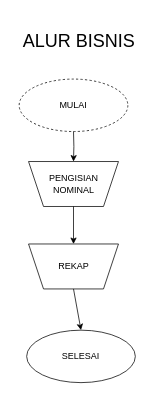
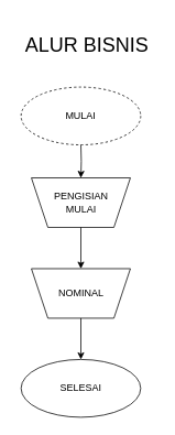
  <mxCell id="0" />
  <mxCell id="1" parent="0" />
  <mxCell id="2" value="&lt;font style=&quot;font-size: 24px;&quot;&gt;ALUR BISNIS&lt;/font&gt;" style="text;html=1;align=center;verticalAlign=middle;whiteSpace=wrap;rounded=0;" parent="1" vertex="1"><mxGeometry x="20" y="20" width="170" height="70" as="geometry" /></mxCell>
  <mxCell id="3" value="MULAI" style="ellipse;whiteSpace=wrap;html=1;dashed=1;" parent="1" vertex="1"><mxGeometry x="25" y="105" width="145" height="70" as="geometry" /></mxCell>
- <mxCell id="4" value="SELESAI" style="ellipse;whiteSpace=wrap;html=1;" parent="1" vertex="1"><mxGeometry x="35" y="440" width="145" height="70" as="geometry" /></mxCell>
+ <mxCell id="4" value="SELESAI" style="ellipse;whiteSpace=wrap;html=1;" parent="1" vertex="1"><mxGeometry x="25" y="435" width="145" height="70" as="geometry" /></mxCell>
  <mxCell id="5" value="" style="shape=trapezoid;perimeter=trapezoidPerimeter;whiteSpace=wrap;html=1;fixedSize=1;rotation=-180;" parent="1" vertex="1"><mxGeometry x="37.5" y="215" width="120" height="60" as="geometry" /></mxCell>
- <mxCell id="6" value="PENGISIAN NOMINAL" style="text;html=1;align=center;verticalAlign=middle;whiteSpace=wrap;rounded=0;" parent="1" vertex="1"><mxGeometry x="67.5" y="230" width="60" height="30" as="geometry" /></mxCell>
+ <mxCell id="6" value="PENGISIAN MULAI" style="text;html=1;align=center;verticalAlign=middle;whiteSpace=wrap;rounded=0;" parent="1" vertex="1"><mxGeometry x="67.5" y="230" width="60" height="30" as="geometry" /></mxCell>
  <mxCell id="7" value="" style="endArrow=classic;html=1;rounded=0;exitX=0.5;exitY=1;exitDx=0;exitDy=0;entryX=0.5;entryY=1;entryDx=0;entryDy=0;" parent="1" source="3" target="5" edge="1"><mxGeometry width="50" height="50" relative="1" as="geometry"><mxPoint x="270" y="185" as="sourcePoint" /><mxPoint x="150" y="195" as="targetPoint" /><Array as="points"><mxPoint x="98" y="195" /></Array></mxGeometry></mxCell>
  <mxCell id="8" value="" style="shape=trapezoid;perimeter=trapezoidPerimeter;whiteSpace=wrap;html=1;fixedSize=1;rotation=-180;" parent="1" vertex="1"><mxGeometry x="37.5" y="325" width="120" height="60" as="geometry" /></mxCell>
- <mxCell id="9" value="REKAP" style="text;html=1;align=center;verticalAlign=middle;whiteSpace=wrap;rounded=0;" parent="1" vertex="1"><mxGeometry x="67.5" y="340" width="60" height="30" as="geometry" /></mxCell>
+ <mxCell id="9" value="NOMINAL" style="text;html=1;align=center;verticalAlign=middle;whiteSpace=wrap;rounded=0;" parent="1" vertex="1"><mxGeometry x="67.5" y="340" width="60" height="30" as="geometry" /></mxCell>
  <mxCell id="10" value="" style="endArrow=classic;html=1;rounded=0;exitX=0.5;exitY=0;exitDx=0;exitDy=0;entryX=0.5;entryY=1;entryDx=0;entryDy=0;" parent="1" source="5" target="8" edge="1"><mxGeometry width="50" height="50" relative="1" as="geometry"><mxPoint x="290" y="315" as="sourcePoint" /><mxPoint x="90" y="335" as="targetPoint" /></mxGeometry></mxCell>
  <mxCell id="11" value="" style="endArrow=classic;html=1;rounded=0;exitX=0.5;exitY=0;exitDx=0;exitDy=0;entryX=0.5;entryY=0;entryDx=0;entryDy=0;" parent="1" source="8" target="4" edge="1"><mxGeometry width="50" height="50" relative="1" as="geometry"><mxPoint x="290" y="315" as="sourcePoint" /><mxPoint x="340" y="265" as="targetPoint" /></mxGeometry></mxCell>
